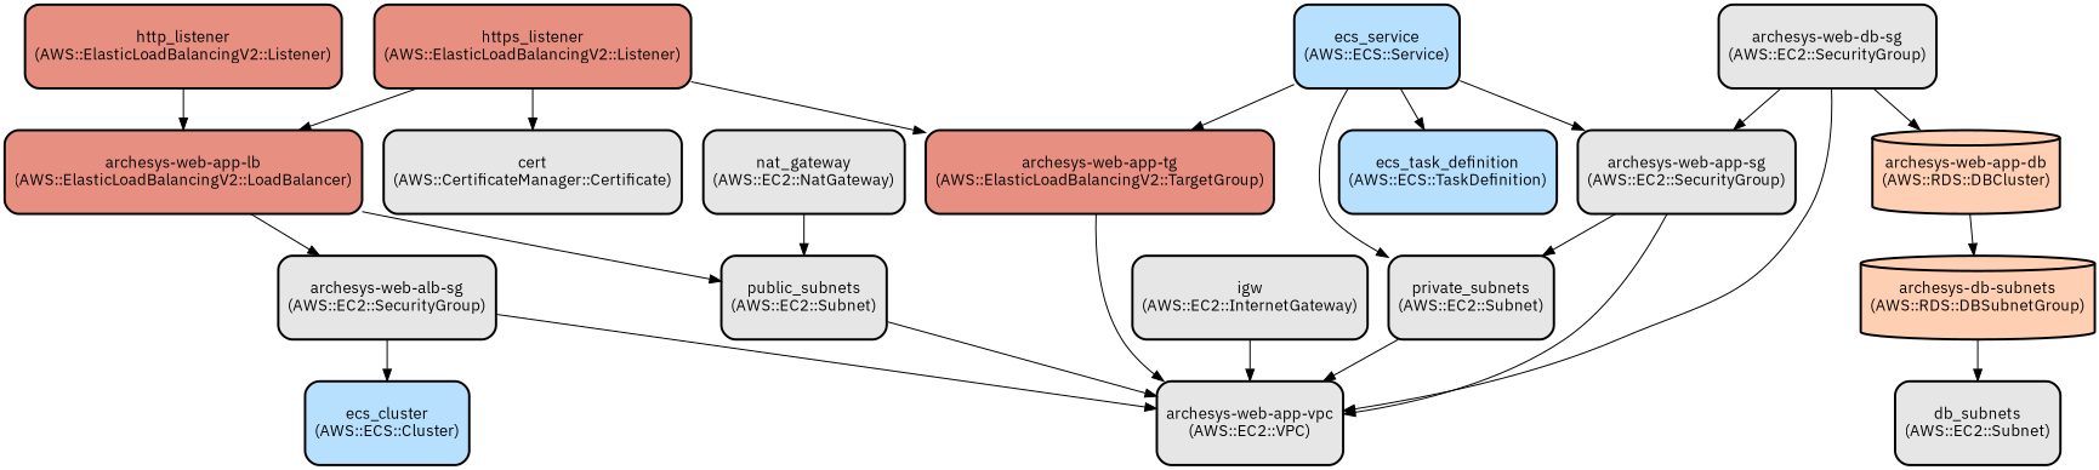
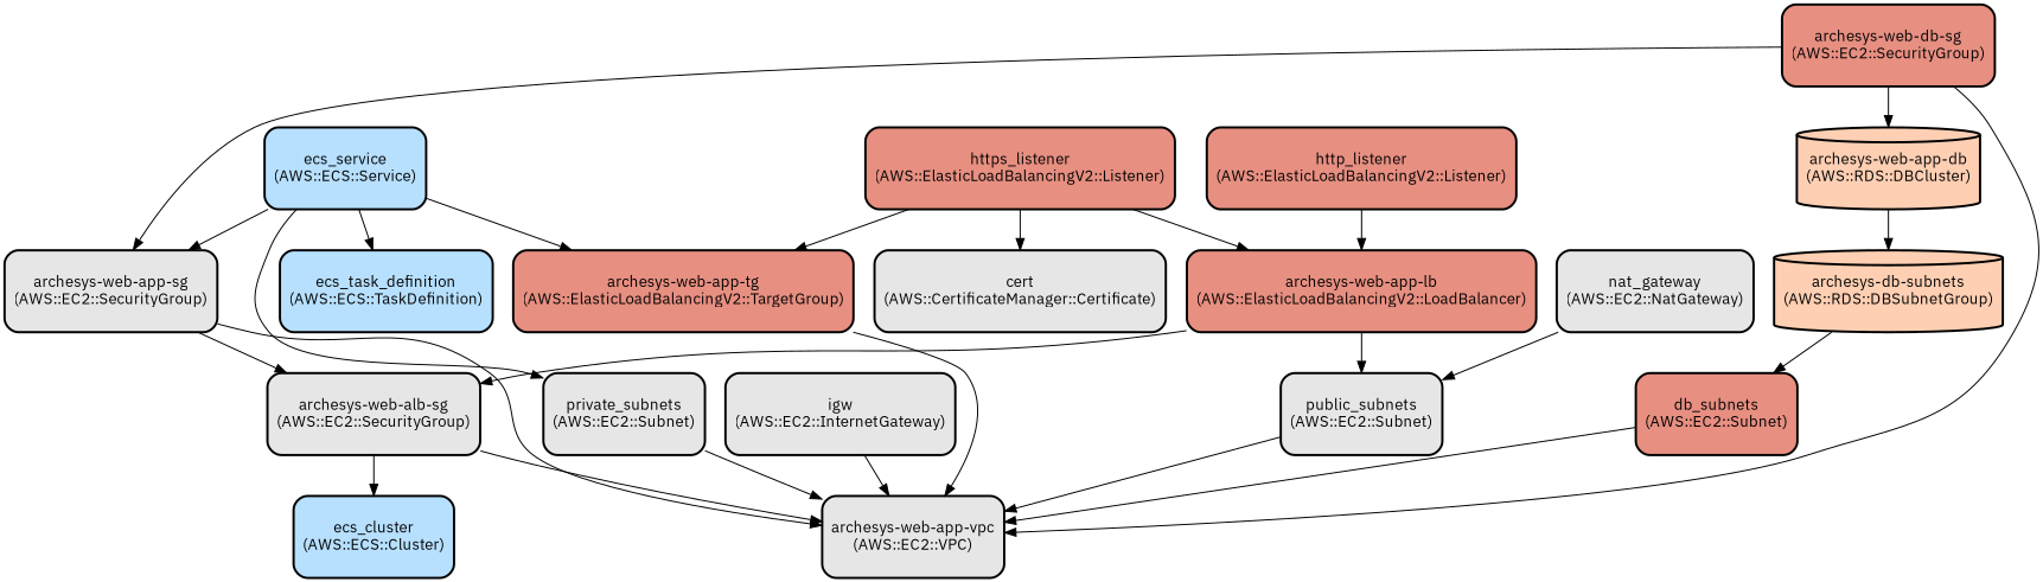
  digraph {
    fontname="IBM Plex Sans"
    node [color=black fillcolor="#E6E6E6" fontname="IBM Plex Sans" shape=rectangle style="filled,bold,rounded"]
    edge [fontname="IBM Plex Sans"]
    n1 [height=1 label="archesys-web-app-vpc\n(AWS::EC2::VPC)"]
    n2 [height=1 label="public_subnets\n(AWS::EC2::Subnet)"]
    n3 [height=1 label="private_subnets\n(AWS::EC2::Subnet)"]
-   n4 [height=1 label="db_subnets\n(AWS::EC2::Subnet)"]
+   n4 [fillcolor="#E78F81" height=1 label="db_subnets\n(AWS::EC2::Subnet)"]
    n5 [height=1 label="igw\n(AWS::EC2::InternetGateway)"]
    n6 [height=1 label="nat_gateway\n(AWS::EC2::NatGateway)"]
    n7 [fillcolor="#E78F81" height=1 label="archesys-web-app-lb\n(AWS::ElasticLoadBalancingV2::LoadBalancer)"]
    n8 [height=1 label="archesys-web-alb-sg\n(AWS::EC2::SecurityGroup)"]
    n9 [fillcolor="#B7E0FF" height=1 label="ecs_cluster\n(AWS::ECS::Cluster)"]
    n10 [fillcolor="#E78F81" height=1 label="archesys-web-app-tg\n(AWS::ElasticLoadBalancingV2::TargetGroup)"]
    n11 [height=1 label="archesys-web-app-sg\n(AWS::EC2::SecurityGroup)"]
-   n12 [height=1 label="archesys-web-db-sg\n(AWS::EC2::SecurityGroup)"]
+   n12 [fillcolor="#E78F81" height=1 label="archesys-web-db-sg\n(AWS::EC2::SecurityGroup)"]
    n13 [fillcolor="#FFCFB3" height=1 label="archesys-web-app-db\n(AWS::RDS::DBCluster)" shape=cylinder]
    n14 [fillcolor="#B7E0FF" height=1 label="ecs_task_definition\n(AWS::ECS::TaskDefinition)"]
    n15 [fillcolor="#B7E0FF" height=1 label="ecs_service\n(AWS::ECS::Service)"]
    n16 [fillcolor="#FFCFB3" height=1 label="archesys-db-subnets\n(AWS::RDS::DBSubnetGroup)" shape=cylinder]
    n17 [height=1 label="cert\n(AWS::CertificateManager::Certificate)"]
    n18 [fillcolor="#E78F81" height=1 label="http_listener\n(AWS::ElasticLoadBalancingV2::Listener)"]
    n19 [fillcolor="#E78F81" height=1 label="https_listener\n(AWS::ElasticLoadBalancingV2::Listener)"]
    n2 -> n1
    n3 -> n1
+   n4 -> n1
    n5 -> n1
    n6 -> n2
    n7 -> n2
    n7 -> n8
    n8 -> n1
    n8 -> n9
    n10 -> n1
    n11 -> n1
-   n11 -> n3
+   n11 -> n8
    n12 -> n1
    n12 -> n11
    n12 -> n13
    n13 -> n16
    n15 -> n3
    n15 -> n10
    n15 -> n11
    n15 -> n14
    n16 -> n4
    n18 -> n7
    n19 -> n7
    n19 -> n10
    n19 -> n17
  }
